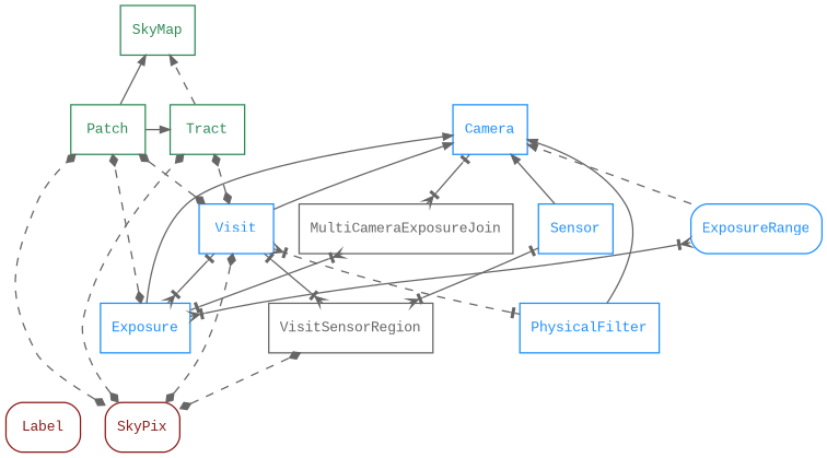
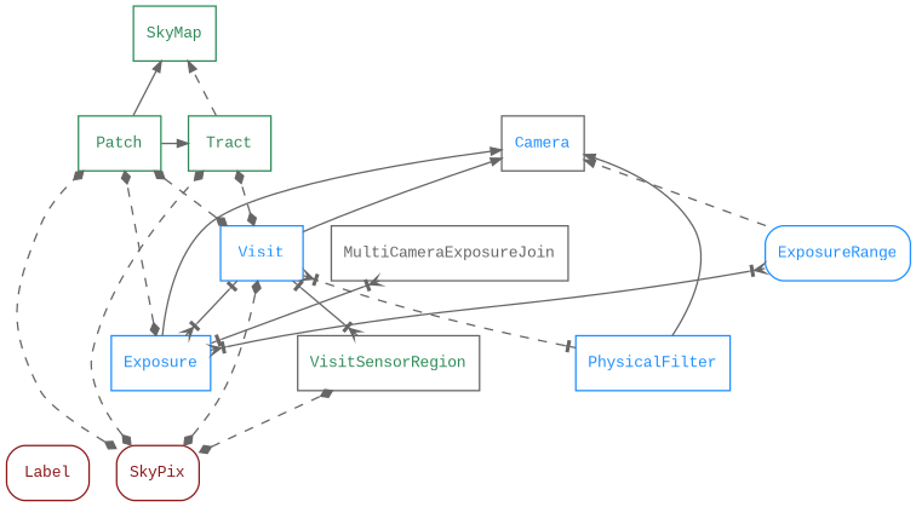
  digraph {
    concentrate=false
    fontname="Liberation Mono"
    rankdir=BT
    node [color=dodgerblue fontcolor=dodgerblue fontname="Liberation Mono" fontsize=10 shape=box]
    edge [arrowsize=0.7 arrowtail=none color=grey40 dir=both fontname="Liberation Mono"]
    Label [color=firebrick4 fontcolor=firebrick4 style=rounded]
    SkyPix [color=firebrick4 fontcolor=firebrick4 style=rounded]
-   Camera
+   Camera [color=grey40]
    Visit
-   Sensor
    Exposure
    PhysicalFilter
    ExposureRange [style=rounded]
    SkyMap [color=seagreen4 fontcolor=seagreen4]
    Tract [color=seagreen4 fontcolor=seagreen4]
    Patch [color=seagreen4 fontcolor=seagreen4]
-   VisitSensorRegion [color=grey40 fontcolor=grey40]
+   VisitSensorRegion [color=grey40 fontcolor=seagreen4]
    MultiCameraExposureJoin [color=grey40 fontcolor=grey40]
    subgraph sub_1 {
      subgraph sub_2 {
        rank=same
        Label
        SkyPix
      }
    }
    subgraph sub_3 {
      Camera
      Visit
-     Sensor
      Exposure
      PhysicalFilter
      ExposureRange
    }
    subgraph sub_4 {
      SkyMap
      Tract
      Patch
    }
    subgraph sub_5 {
      VisitSensorRegion
      MultiCameraExposureJoin
    }
    subgraph sub_6 {
      SkyPix
      Visit
      Tract
      Patch
      VisitSensorRegion
    }
    SkyPix -> Visit [arrowhead=diamond arrowtail=diamond style=dashed]
    SkyPix -> Tract [arrowhead=diamond arrowtail=diamond style=dashed]
    SkyPix -> Patch [arrowhead=diamond arrowtail=diamond style=dashed]
    SkyPix -> VisitSensorRegion [arrowhead=diamond arrowtail=diamond style=dashed]
    Visit -> Camera
    Visit -> Tract [arrowhead=diamond arrowtail=diamond style=dashed]
    Visit -> Patch [arrowhead=diamond arrowtail=diamond style=dashed]
-   Sensor -> Camera
    Exposure -> Camera
    Exposure -> Visit [arrowhead=nonetee arrowtail=crowtee]
    Exposure -> Patch [arrowhead=diamond arrowtail=diamond style=dashed]
    PhysicalFilter -> Camera
    PhysicalFilter -> Visit [arrowhead=crowtee arrowtail=nonetee style=dashed]
    ExposureRange -> Camera [style=dashed]
    ExposureRange -> Exposure [arrowhead=crowtee arrowtail=crowtee constraint=false]
    Tract -> SkyMap [style=dashed]
    Patch -> SkyMap
    Patch -> Tract [constraint=false]
    VisitSensorRegion -> Visit [arrowhead=nonetee arrowtail=crowtee]
-   VisitSensorRegion -> Sensor [arrowhead=nonetee arrowtail=crowtee]
-   MultiCameraExposureJoin -> Camera [arrowhead=nonetee arrowtail=crowtee]
    MultiCameraExposureJoin -> Exposure [arrowhead=nonetee arrowtail=crowtee constraint=false]
  }
